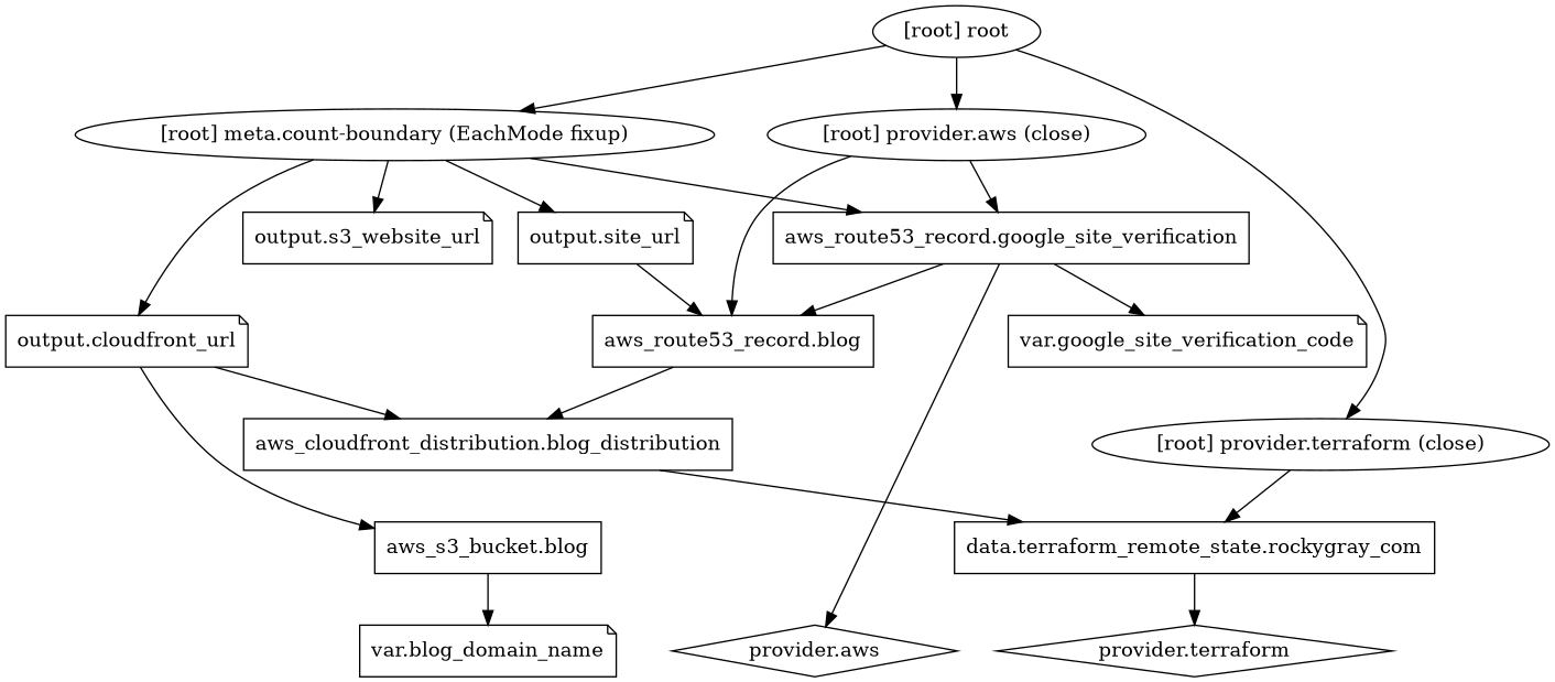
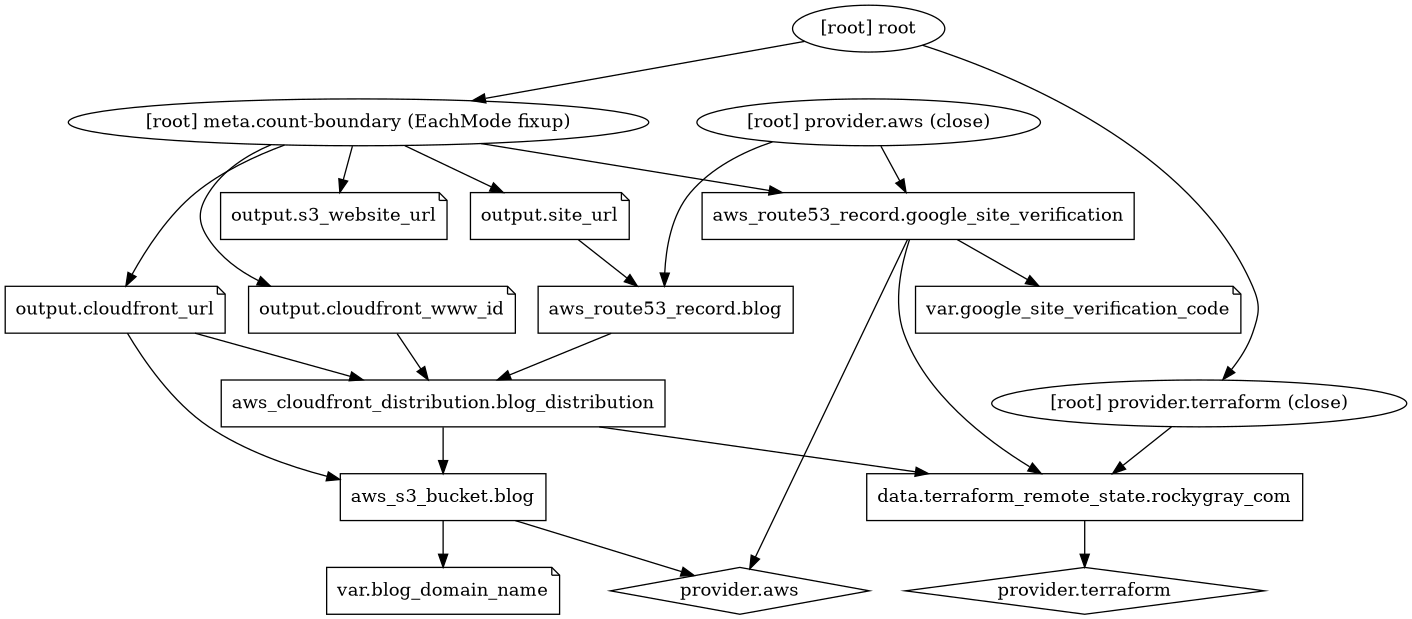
  digraph {
    compound=true
    newrank=true
    node [shape=note]
    n1 [label="aws_cloudfront_distribution.blog_distribution" shape=box]
    n2 [label="aws_s3_bucket.blog" shape=box]
    n3 [label="data.terraform_remote_state.rockygray_com" shape=box]
    n4 [label="aws_route53_record.blog" shape=box]
    n5 [label="aws_route53_record.google_site_verification" shape=box]
    n6 [label="provider.aws" shape=diamond]
    n7 [label="var.google_site_verification_code"]
    n8 [label="var.blog_domain_name"]
    n9 [label="provider.terraform" shape=diamond]
    n10 [label="output.cloudfront_url"]
+   n11 [label="output.cloudfront_www_id"]
    n12 [label="output.s3_website_url"]
    n13 [label="output.site_url"]
    "[root] meta.count-boundary (EachMode fixup)" [shape=""]
    "[root] provider.aws (close)" [shape=""]
    "[root] provider.terraform (close)" [shape=""]
    "[root] root" [shape=""]
    subgraph sub_1 {
      n1
      n2
      n3
      n4
      n5
      n6
      n7
      n8
      n9
      n10
+     n11
      n12
      n13
      "[root] meta.count-boundary (EachMode fixup)"
      "[root] provider.aws (close)"
      "[root] provider.terraform (close)"
      "[root] root"
    }
+   n1 -> n2
    n1 -> n3
+   n2 -> n6
    n2 -> n8
    n3 -> n9
    n4 -> n1
-   n5 -> n4
+   n5 -> n3
    n5 -> n6
    n5 -> n7
    n10 -> n1
    n10 -> n2
+   n11 -> n1
    n13 -> n4
    "[root] meta.count-boundary (EachMode fixup)" -> n5
    "[root] meta.count-boundary (EachMode fixup)" -> n10
+   "[root] meta.count-boundary (EachMode fixup)" -> n11
    "[root] meta.count-boundary (EachMode fixup)" -> n12
    "[root] meta.count-boundary (EachMode fixup)" -> n13
    "[root] provider.aws (close)" -> n4
    "[root] provider.aws (close)" -> n5
    "[root] provider.terraform (close)" -> n3
    "[root] root" -> "[root] meta.count-boundary (EachMode fixup)"
-   "[root] root" -> "[root] provider.aws (close)"
    "[root] root" -> "[root] provider.terraform (close)"
  }
